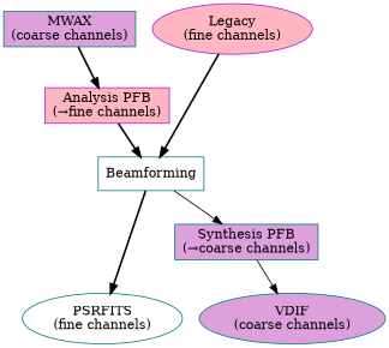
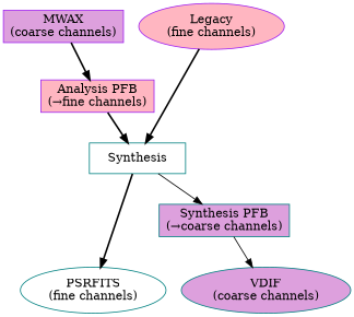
  digraph {
    node [color=teal fillcolor=plum shape=box style=filled]
    edge [style=bold]
-   n1 [label="MWAX\n(coarse channels)"]
+   n1 [color=purple label="MWAX\n(coarse channels)"]
    n2 [color=purple fillcolor=lightpink label="Legacy\n(fine channels)" shape=ellipse]
    n3 [fillcolor=white label="PSRFITS\n(fine channels)" shape=ellipse]
    n4 [label="VDIF\n(coarse channels)" shape=ellipse]
    n5 [color=purple fillcolor=lightpink label="Analysis PFB\n(&rarr;fine channels)"]
-   n6 [fillcolor=white label=Beamforming]
+   n6 [fillcolor=white label=Synthesis]
    n7 [label="Synthesis PFB\n(&rarr;coarse channels)"]
    subgraph sub_1 {
      rank=same
      n1
      n2
    }
    subgraph sub_2 {
      rank=same
      n3
      n4
    }
    n1 -> n5
    n2 -> n6
    n5 -> n6
    n6 -> n3
    n6 -> n7 [style=solid]
    n7 -> n4 [style=solid]
  }
